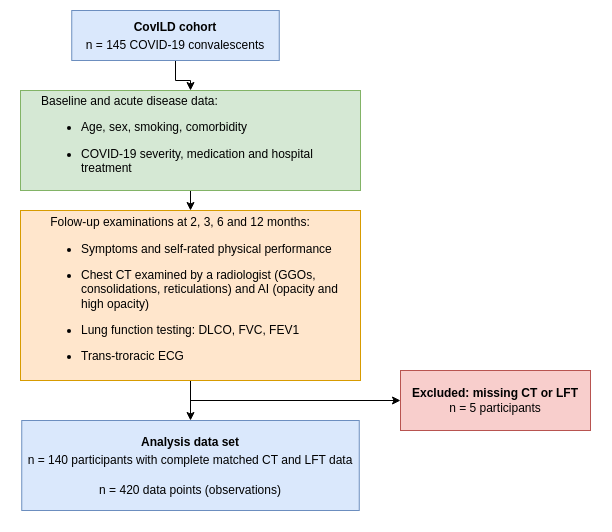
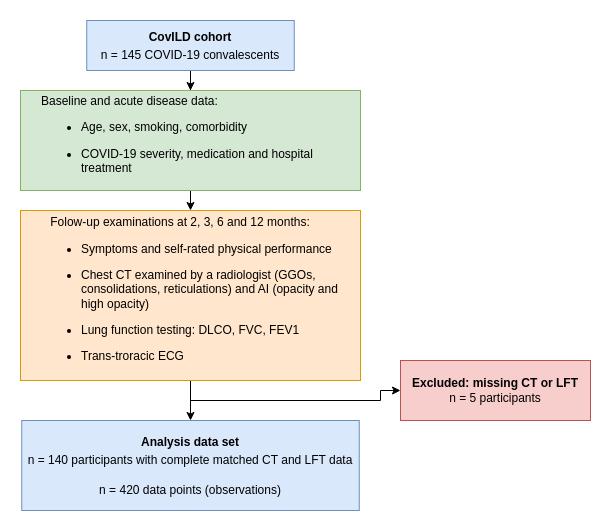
  <mxCell id="0" />
  <mxCell id="1" parent="0" />
  <mxCell id="2" style="edgeStyle=orthogonalEdgeStyle;rounded=0;orthogonalLoop=1;jettySize=auto;html=1;exitX=0.5;exitY=1;exitDx=0;exitDy=0;" parent="1" source="3" target="5" edge="1"><mxGeometry relative="1" as="geometry" /></mxCell>
- <mxCell id="3" value="&lt;p style=&quot;line-height: 150%;&quot;&gt;&lt;b&gt;CovILD cohort&lt;br&gt;&lt;/b&gt;n = 145 COVID-19 convalescents&lt;/p&gt;" style="rounded=0;whiteSpace=wrap;html=1;fillColor=#dae8fc;strokeColor=#6c8ebf;" parent="1" vertex="1"><mxGeometry x="71.25" y="10" width="207.5" height="50" as="geometry" /></mxCell>
+ <mxCell id="3" value="&lt;p style=&quot;line-height: 150%;&quot;&gt;&lt;b&gt;CovILD cohort&lt;br&gt;&lt;/b&gt;n = 145 COVID-19 convalescents&lt;/p&gt;" style="rounded=0;whiteSpace=wrap;html=1;fillColor=#dae8fc;strokeColor=#6c8ebf;" parent="1" vertex="1"><mxGeometry x="86.25" y="20" width="207.5" height="50" as="geometry" /></mxCell>
  <mxCell id="4" style="edgeStyle=orthogonalEdgeStyle;rounded=0;orthogonalLoop=1;jettySize=auto;html=1;exitX=0.5;exitY=1;exitDx=0;exitDy=0;entryX=0.5;entryY=0;entryDx=0;entryDy=0;" parent="1" source="5" target="8" edge="1"><mxGeometry relative="1" as="geometry" /></mxCell>
  <mxCell id="5" value="&lt;blockquote style=&quot;margin: 0 0 0 40px; border: none; padding: 0px;&quot;&gt;&lt;div style=&quot;text-align: left;&quot;&gt;&lt;span style=&quot;background-color: initial;&quot;&gt;Baseline and acute disease data:&lt;/span&gt;&lt;/div&gt;&lt;/blockquote&gt;&lt;blockquote style=&quot;margin: 0 0 0 40px; border: none; padding: 0px;&quot;&gt;&lt;div style=&quot;text-align: left;&quot;&gt;&lt;ul&gt;&lt;li&gt;&lt;span style=&quot;background-color: initial;&quot;&gt;Age, sex, smoking, comorbidity&lt;/span&gt;&lt;/li&gt;&lt;/ul&gt;&lt;ul&gt;&lt;li&gt;&lt;span style=&quot;background-color: initial;&quot;&gt;COVID-19 severity, medication and hospital treatment&lt;/span&gt;&lt;/li&gt;&lt;/ul&gt;&lt;/div&gt;&lt;/blockquote&gt;" style="rounded=0;whiteSpace=wrap;html=1;spacingLeft=-20;fillColor=#d5e8d4;strokeColor=#82b366;" parent="1" vertex="1"><mxGeometry x="20" y="90" width="340" height="100" as="geometry" /></mxCell>
  <mxCell id="6" style="edgeStyle=orthogonalEdgeStyle;rounded=0;orthogonalLoop=1;jettySize=auto;html=1;entryX=0.5;entryY=0;entryDx=0;entryDy=0;" parent="1" source="8" target="9" edge="1"><mxGeometry relative="1" as="geometry" /></mxCell>
  <mxCell id="7" style="edgeStyle=orthogonalEdgeStyle;rounded=0;orthogonalLoop=1;jettySize=auto;html=1;exitX=0.5;exitY=1;exitDx=0;exitDy=0;" parent="1" source="8" target="10" edge="1"><mxGeometry relative="1" as="geometry" /></mxCell>
  <mxCell id="8" value="Folow-up examinations at 2, 3, 6 and 12 months:&lt;br style=&quot;border-color: var(--border-color); text-align: left;&quot;&gt;&lt;blockquote style=&quot;margin: 0 0 0 40px; border: none; padding: 0px;&quot;&gt;&lt;div style=&quot;text-align: left;&quot;&gt;&lt;ul&gt;&lt;li&gt;Symptoms and self-rated physical performance&lt;/li&gt;&lt;/ul&gt;&lt;ul&gt;&lt;li&gt;Chest CT examined by a radiologist (GGOs, consolidations, reticulations) and AI (opacity and high opacity)&lt;/li&gt;&lt;/ul&gt;&lt;ul&gt;&lt;li&gt;Lung function testing: DLCO, FVC, FEV1&lt;/li&gt;&lt;/ul&gt;&lt;ul&gt;&lt;li&gt;Trans-troracic ECG&lt;/li&gt;&lt;/ul&gt;&lt;/div&gt;&lt;/blockquote&gt;" style="rounded=0;whiteSpace=wrap;html=1;spacingLeft=-20;fillColor=#ffe6cc;strokeColor=#d79b00;" parent="1" vertex="1"><mxGeometry x="20" y="210" width="340" height="170" as="geometry" /></mxCell>
  <mxCell id="9" value="&lt;p style=&quot;line-height: 150%;&quot;&gt;&lt;b&gt;Analysis data set&lt;br&gt;&lt;/b&gt;n = 140 participants with complete matched CT and LFT data&lt;/p&gt;&lt;p style=&quot;line-height: 150%;&quot;&gt;&lt;span style=&quot;background-color: initial;&quot;&gt;n = 420 data points (observations)&lt;/span&gt;&lt;/p&gt;" style="rounded=0;whiteSpace=wrap;html=1;fillColor=#dae8fc;strokeColor=#6c8ebf;" parent="1" vertex="1"><mxGeometry x="21.25" y="420" width="337.5" height="90" as="geometry" /></mxCell>
- <mxCell id="10" value="&lt;b&gt;Excluded: missing CT or LFT&lt;br&gt;&lt;/b&gt;n = 5 participants" style="rounded=0;whiteSpace=wrap;html=1;fillColor=#f8cecc;strokeColor=#b85450;" parent="1" vertex="1"><mxGeometry x="400" y="370" width="190" height="60" as="geometry" /></mxCell>
+ <mxCell id="10" value="&lt;b&gt;Excluded: missing CT or LFT&lt;br&gt;&lt;/b&gt;n = 5 participants" style="rounded=0;whiteSpace=wrap;html=1;fillColor=#f8cecc;strokeColor=#b85450;" parent="1" vertex="1"><mxGeometry x="400" y="360" width="190" height="60" as="geometry" /></mxCell>
